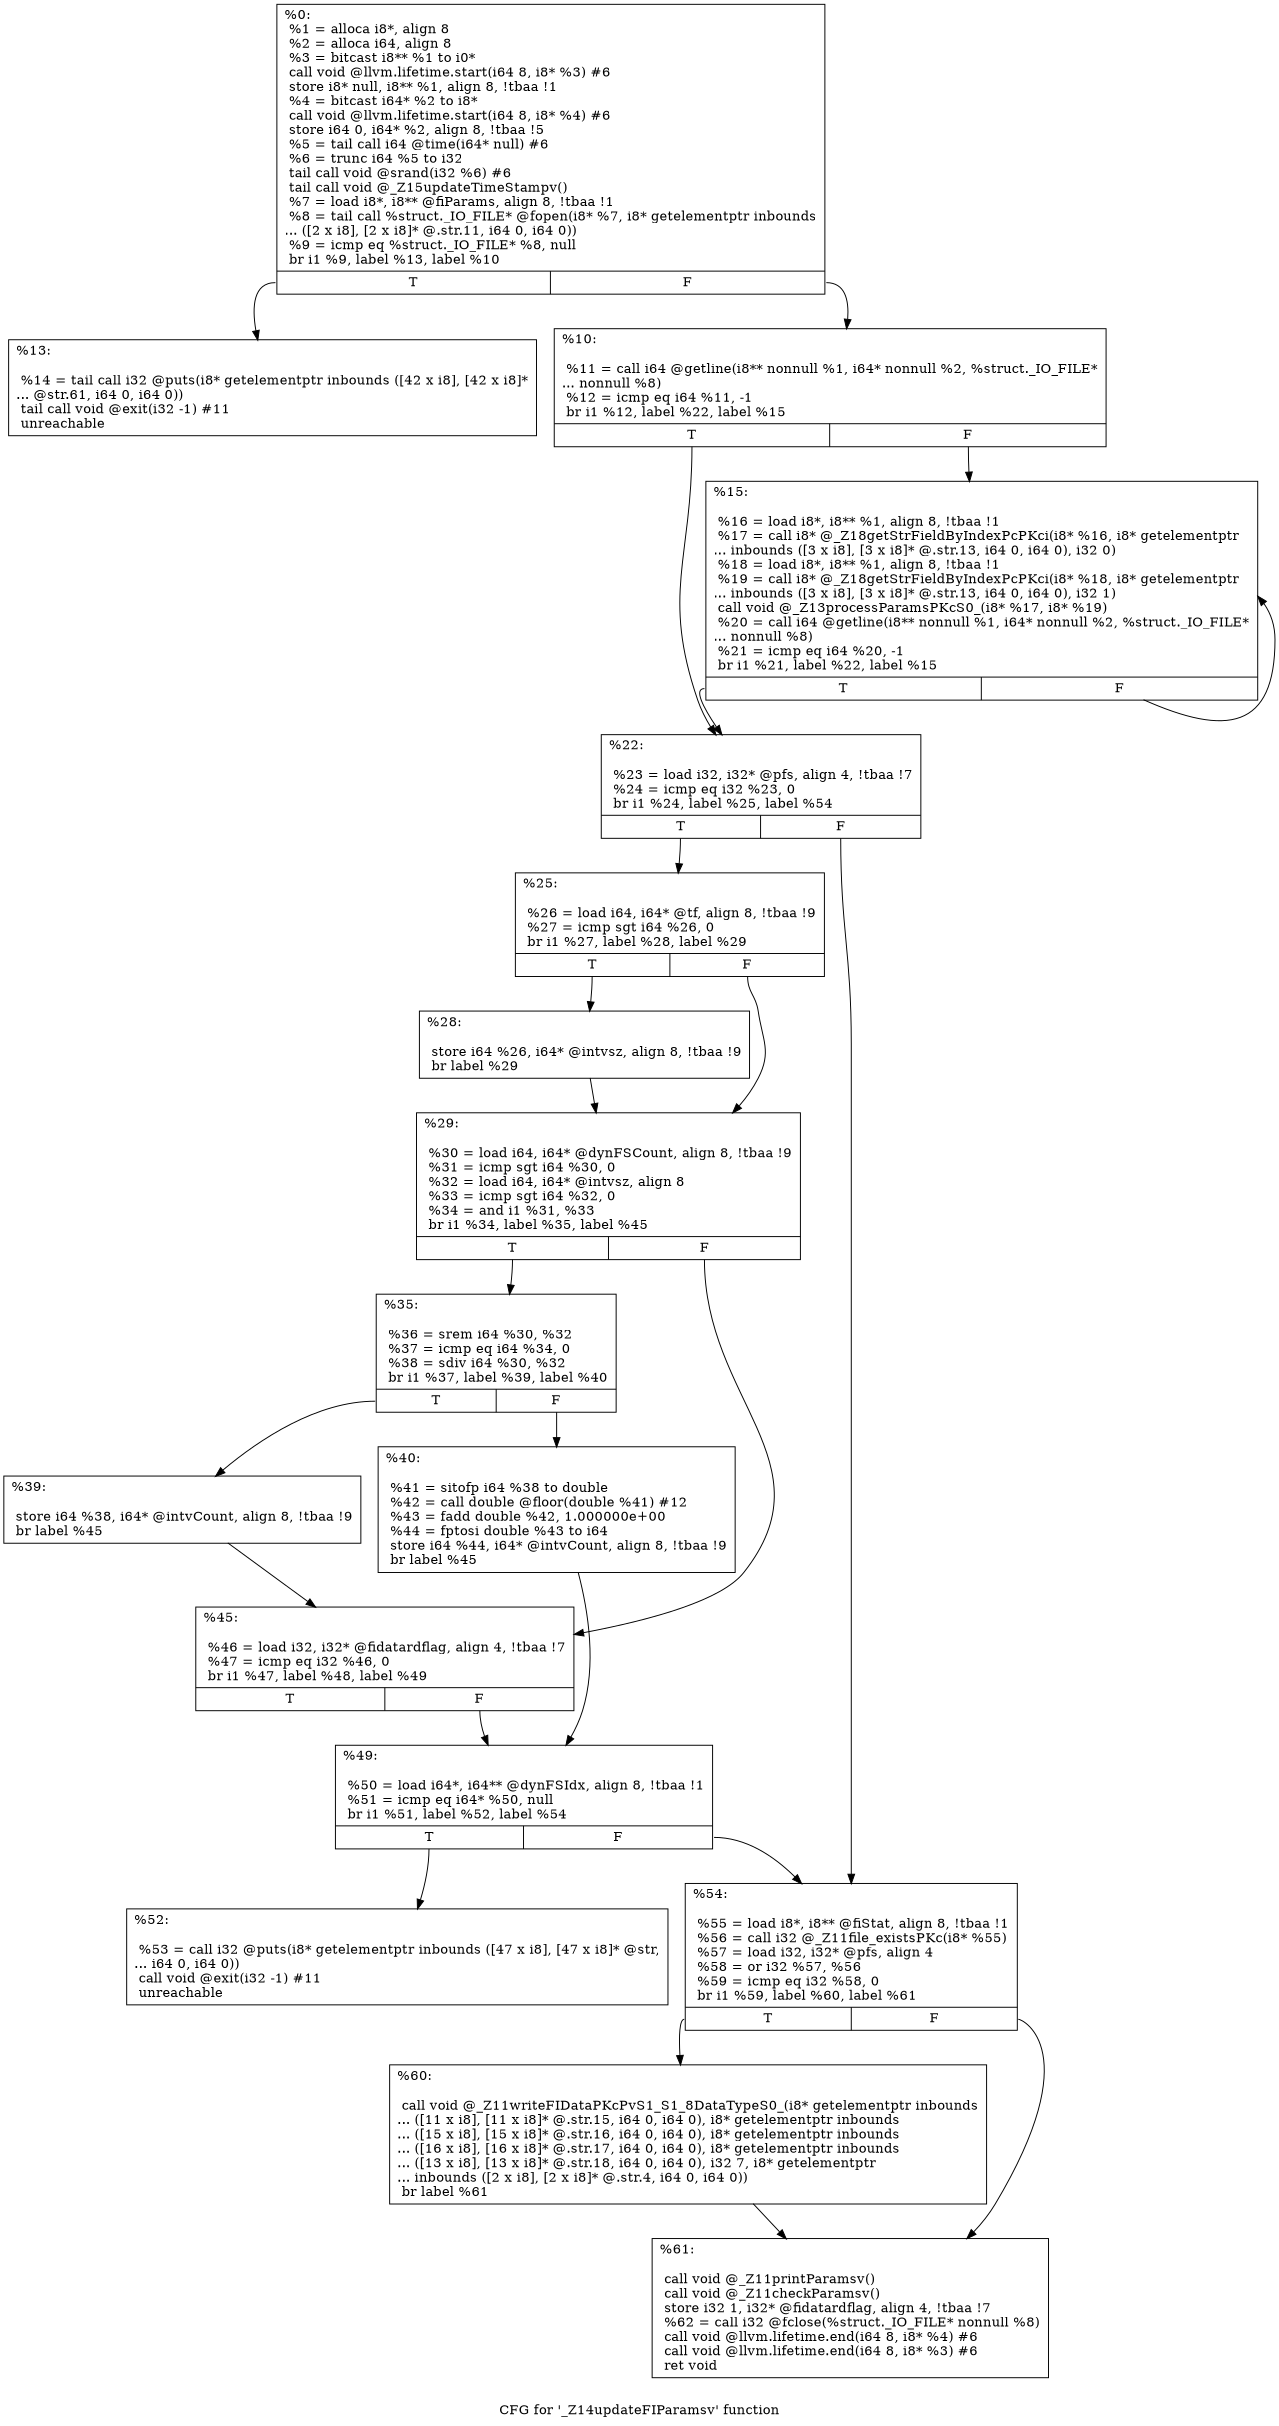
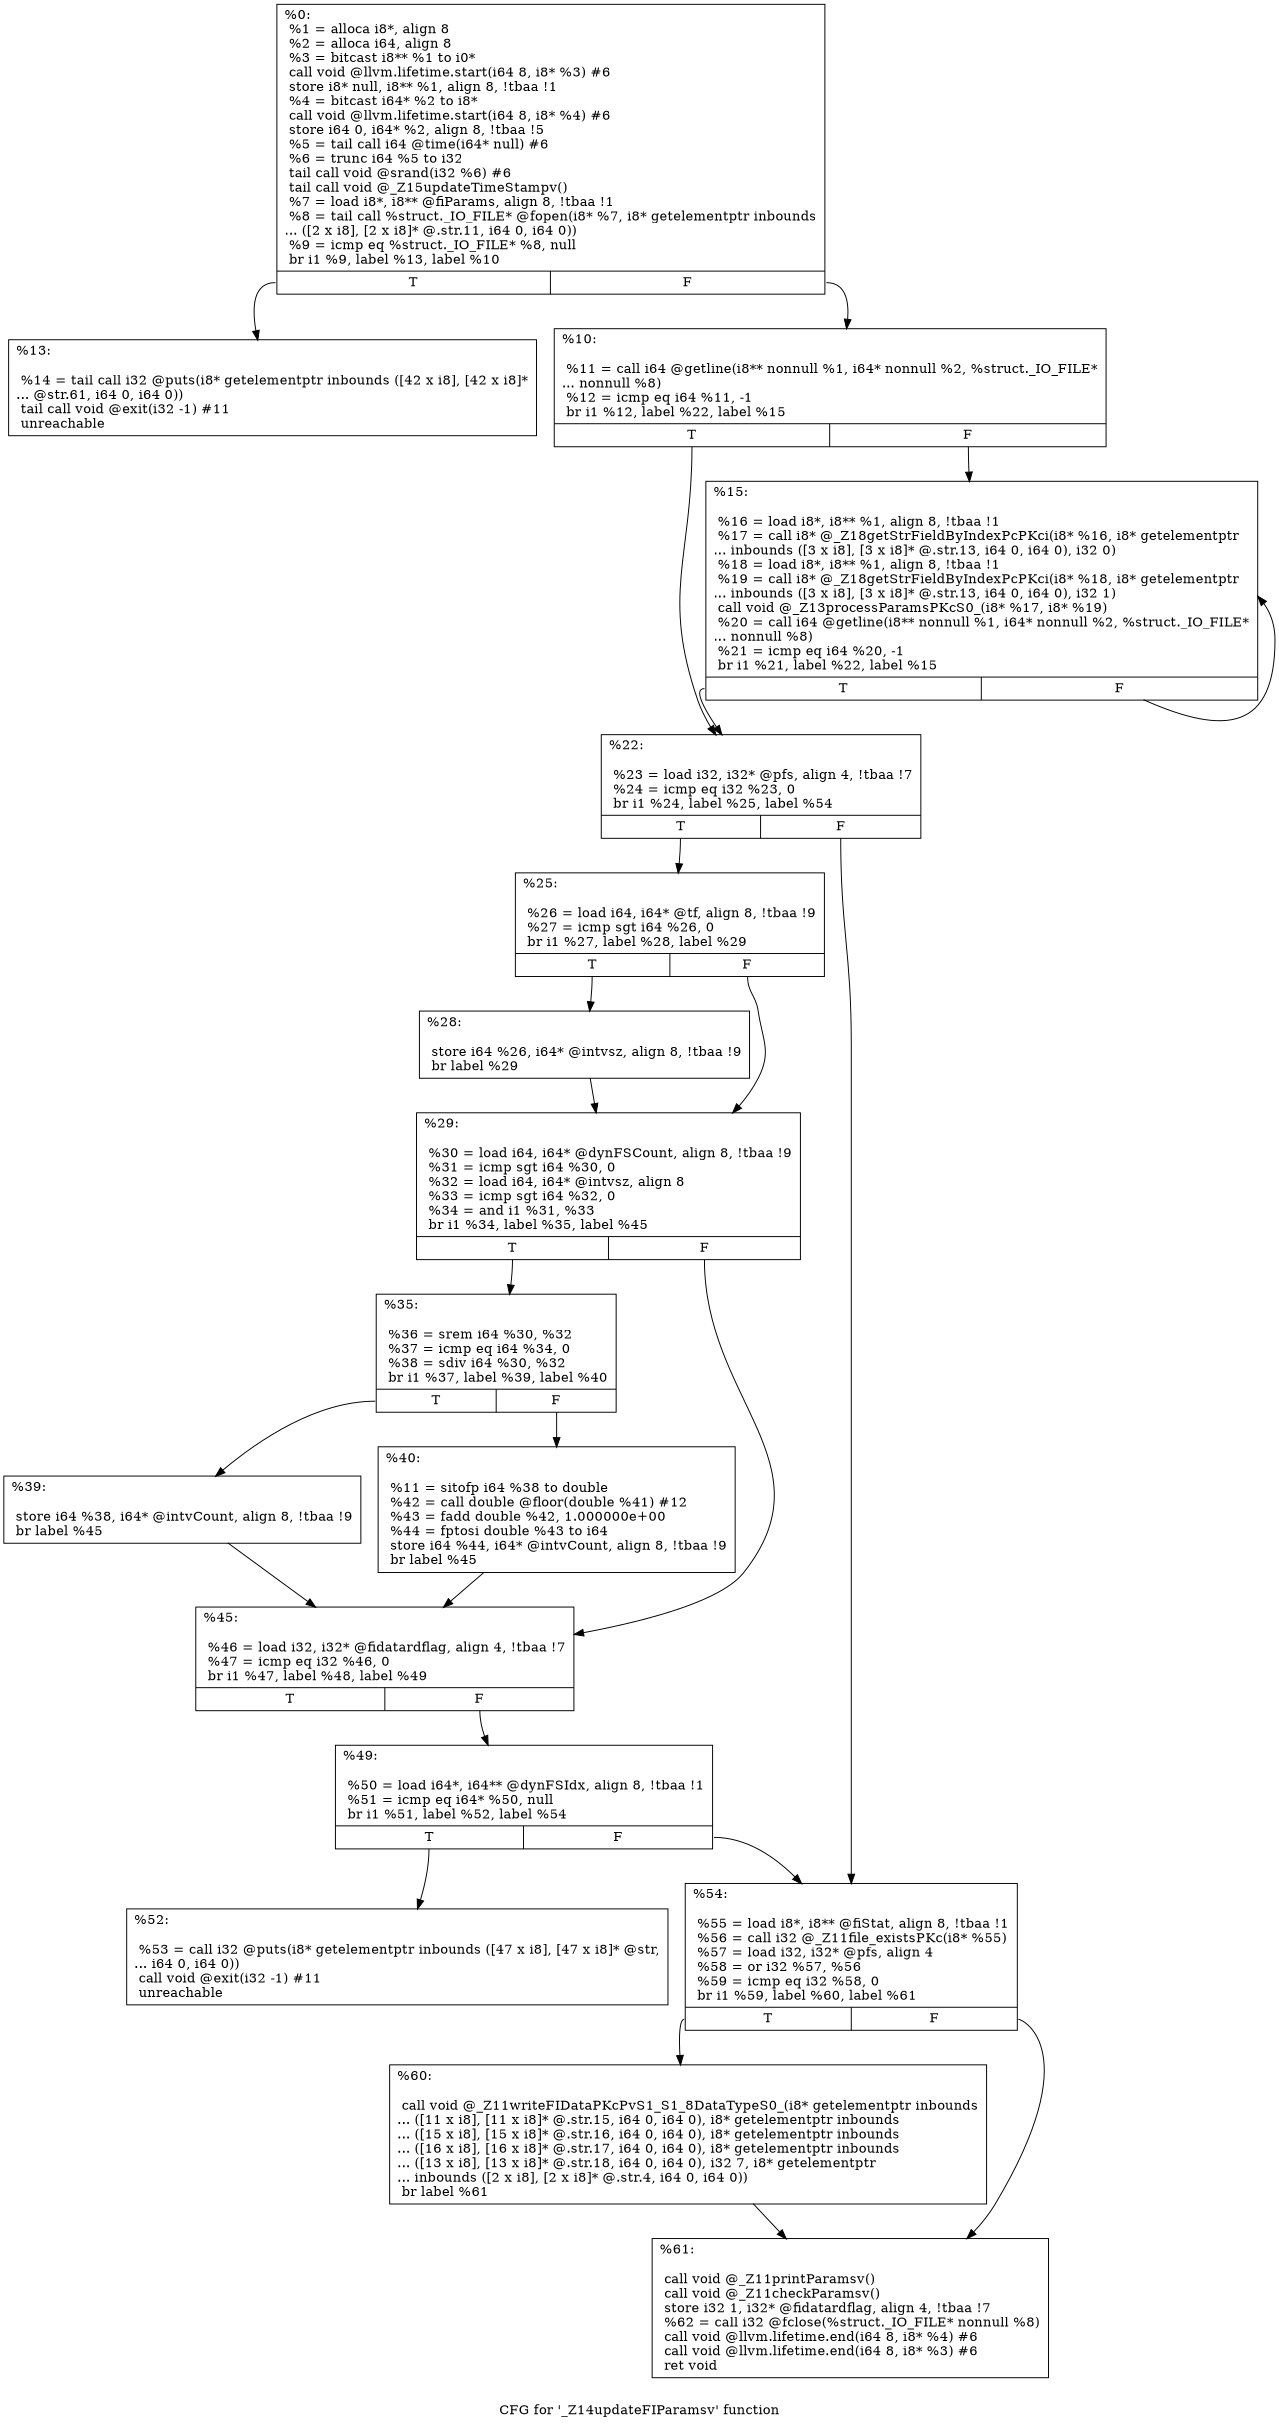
  digraph {
    label="CFG for '_Z14updateFIParamsv' function"
    node [shape=record]
    edge [tailport=s0]
    n1 [label="{%0:\l  %1 = alloca i8*, align 8\l  %2 = alloca i64, align 8\l  %3 = bitcast i8** %1 to i0*\l  call void @llvm.lifetime.start(i64 8, i8* %3) #6\l  store i8* null, i8** %1, align 8, !tbaa !1\l  %4 = bitcast i64* %2 to i8*\l  call void @llvm.lifetime.start(i64 8, i8* %4) #6\l  store i64 0, i64* %2, align 8, !tbaa !5\l  %5 = tail call i64 @time(i64* null) #6\l  %6 = trunc i64 %5 to i32\l  tail call void @srand(i32 %6) #6\l  tail call void @_Z15updateTimeStampv()\l  %7 = load i8*, i8** @fiParams, align 8, !tbaa !1\l  %8 = tail call %struct._IO_FILE* @fopen(i8* %7, i8* getelementptr inbounds\l... ([2 x i8], [2 x i8]* @.str.11, i64 0, i64 0))\l  %9 = icmp eq %struct._IO_FILE* %8, null\l  br i1 %9, label %13, label %10\l|{<s0>T|<s1>F}}"]
    n2 [label="{%13:\l\l  %14 = tail call i32 @puts(i8* getelementptr inbounds ([42 x i8], [42 x i8]*\l... @str.61, i64 0, i64 0))\l  tail call void @exit(i32 -1) #11\l  unreachable\l}"]
    n3 [label="{%10:\l\l  %11 = call i64 @getline(i8** nonnull %1, i64* nonnull %2, %struct._IO_FILE*\l... nonnull %8)\l  %12 = icmp eq i64 %11, -1\l  br i1 %12, label %22, label %15\l|{<s0>T|<s1>F}}"]
    n4 [label="{%22:\l\l  %23 = load i32, i32* @pfs, align 4, !tbaa !7\l  %24 = icmp eq i32 %23, 0\l  br i1 %24, label %25, label %54\l|{<s0>T|<s1>F}}"]
    n5 [label="{%15:\l\l  %16 = load i8*, i8** %1, align 8, !tbaa !1\l  %17 = call i8* @_Z18getStrFieldByIndexPcPKci(i8* %16, i8* getelementptr\l... inbounds ([3 x i8], [3 x i8]* @.str.13, i64 0, i64 0), i32 0)\l  %18 = load i8*, i8** %1, align 8, !tbaa !1\l  %19 = call i8* @_Z18getStrFieldByIndexPcPKci(i8* %18, i8* getelementptr\l... inbounds ([3 x i8], [3 x i8]* @.str.13, i64 0, i64 0), i32 1)\l  call void @_Z13processParamsPKcS0_(i8* %17, i8* %19)\l  %20 = call i64 @getline(i8** nonnull %1, i64* nonnull %2, %struct._IO_FILE*\l... nonnull %8)\l  %21 = icmp eq i64 %20, -1\l  br i1 %21, label %22, label %15\l|{<s0>T|<s1>F}}"]
    n6 [label="{%25:\l\l  %26 = load i64, i64* @tf, align 8, !tbaa !9\l  %27 = icmp sgt i64 %26, 0\l  br i1 %27, label %28, label %29\l|{<s0>T|<s1>F}}"]
    n7 [label="{%54:\l\l  %55 = load i8*, i8** @fiStat, align 8, !tbaa !1\l  %56 = call i32 @_Z11file_existsPKc(i8* %55)\l  %57 = load i32, i32* @pfs, align 4\l  %58 = or i32 %57, %56\l  %59 = icmp eq i32 %58, 0\l  br i1 %59, label %60, label %61\l|{<s0>T|<s1>F}}"]
    n8 [label="{%28:\l\l  store i64 %26, i64* @intvsz, align 8, !tbaa !9\l  br label %29\l}"]
    n9 [label="{%29:\l\l  %30 = load i64, i64* @dynFSCount, align 8, !tbaa !9\l  %31 = icmp sgt i64 %30, 0\l  %32 = load i64, i64* @intvsz, align 8\l  %33 = icmp sgt i64 %32, 0\l  %34 = and i1 %31, %33\l  br i1 %34, label %35, label %45\l|{<s0>T|<s1>F}}"]
    n10 [label="{%60:\l\l  call void @_Z11writeFIDataPKcPvS1_S1_8DataTypeS0_(i8* getelementptr inbounds\l... ([11 x i8], [11 x i8]* @.str.15, i64 0, i64 0), i8* getelementptr inbounds\l... ([15 x i8], [15 x i8]* @.str.16, i64 0, i64 0), i8* getelementptr inbounds\l... ([16 x i8], [16 x i8]* @.str.17, i64 0, i64 0), i8* getelementptr inbounds\l... ([13 x i8], [13 x i8]* @.str.18, i64 0, i64 0), i32 7, i8* getelementptr\l... inbounds ([2 x i8], [2 x i8]* @.str.4, i64 0, i64 0))\l  br label %61\l}"]
    n11 [label="{%61:\l\l  call void @_Z11printParamsv()\l  call void @_Z11checkParamsv()\l  store i32 1, i32* @fidatardflag, align 4, !tbaa !7\l  %62 = call i32 @fclose(%struct._IO_FILE* nonnull %8)\l  call void @llvm.lifetime.end(i64 8, i8* %4) #6\l  call void @llvm.lifetime.end(i64 8, i8* %3) #6\l  ret void\l}"]
    n12 [label="{%35:\l\l  %36 = srem i64 %30, %32\l  %37 = icmp eq i64 %34, 0\l  %38 = sdiv i64 %30, %32\l  br i1 %37, label %39, label %40\l|{<s0>T|<s1>F}}"]
    n13 [label="{%45:\l\l  %46 = load i32, i32* @fidatardflag, align 4, !tbaa !7\l  %47 = icmp eq i32 %46, 0\l  br i1 %47, label %48, label %49\l|{<s0>T|<s1>F}}"]
    n14 [label="{%39:\l\l  store i64 %38, i64* @intvCount, align 8, !tbaa !9\l  br label %45\l}"]
-   n15 [label="{%40:\l\l  %41 = sitofp i64 %38 to double\l  %42 = call double @floor(double %41) #12\l  %43 = fadd double %42, 1.000000e+00\l  %44 = fptosi double %43 to i64\l  store i64 %44, i64* @intvCount, align 8, !tbaa !9\l  br label %45\l}"]
+   n15 [label="{%40:\l\l  %11 = sitofp i64 %38 to double\l  %42 = call double @floor(double %41) #12\l  %43 = fadd double %42, 1.000000e+00\l  %44 = fptosi double %43 to i64\l  store i64 %44, i64* @intvCount, align 8, !tbaa !9\l  br label %45\l}"]
    n16 [label="{%49:\l\l  %50 = load i64*, i64** @dynFSIdx, align 8, !tbaa !1\l  %51 = icmp eq i64* %50, null\l  br i1 %51, label %52, label %54\l|{<s0>T|<s1>F}}"]
    n17 [label="{%52:\l\l  %53 = call i32 @puts(i8* getelementptr inbounds ([47 x i8], [47 x i8]* @str,\l... i64 0, i64 0))\l  call void @exit(i32 -1) #11\l  unreachable\l}"]
    n1 -> n2
    n1 -> n3 [tailport=s1]
    n3 -> n4
    n3 -> n5 [tailport=s1]
    n4 -> n6
    n4 -> n7 [tailport=s1]
    n5 -> n4
    n5 -> n5 [tailport=s1]
    n6 -> n8
    n6 -> n9 [tailport=s1]
    n7 -> n10
    n7 -> n11 [tailport=s1]
    n8 -> n9
    n9 -> n12
    n9 -> n13 [tailport=s1]
    n10 -> n11
    n12 -> n14
    n12 -> n15 [tailport=s1]
    n13 -> n16 [tailport=s1]
    n14 -> n13
-   n15 -> n16
+   n15 -> n13
    n16 -> n7 [tailport=s1]
    n16 -> n17
  }
